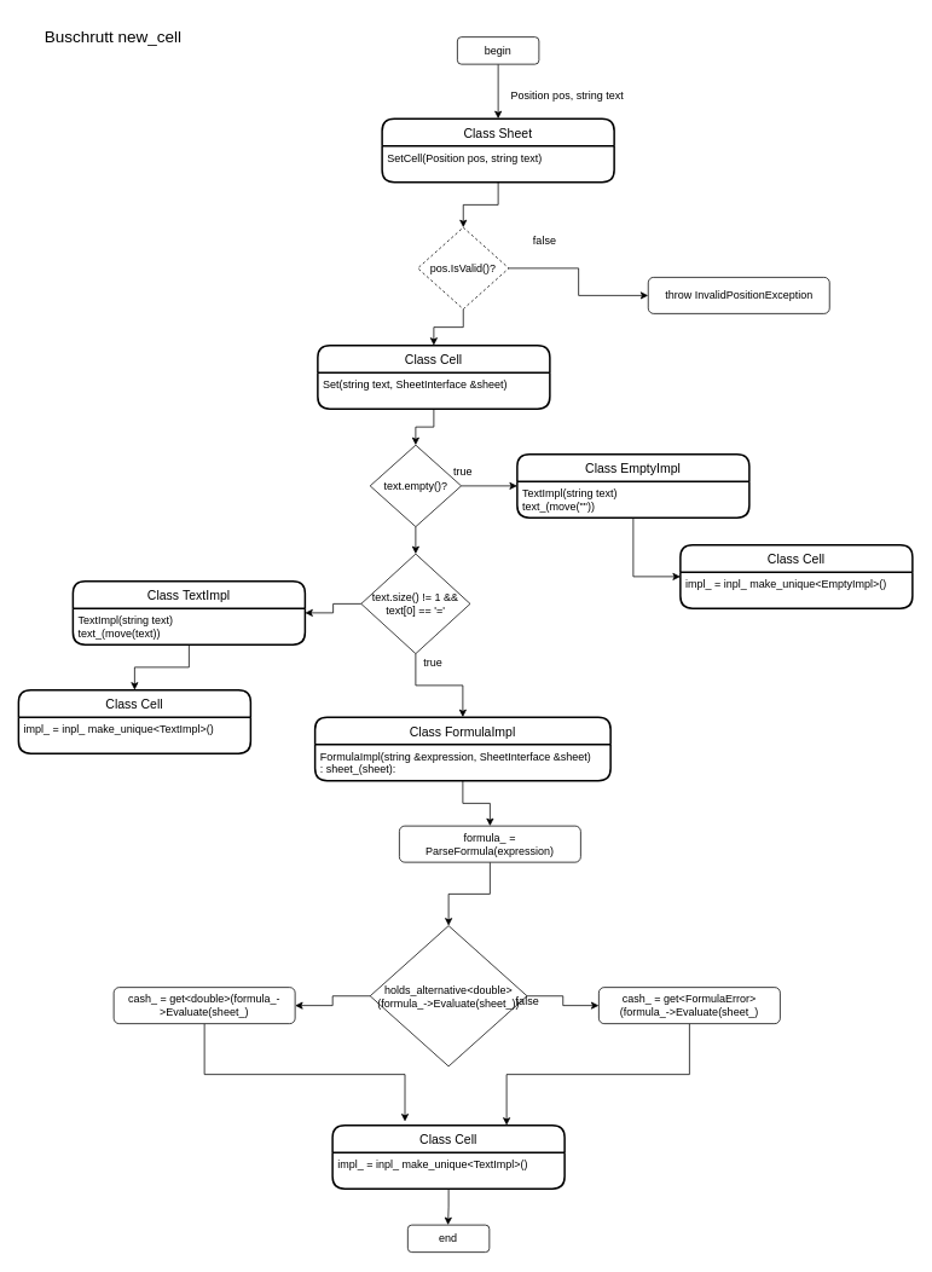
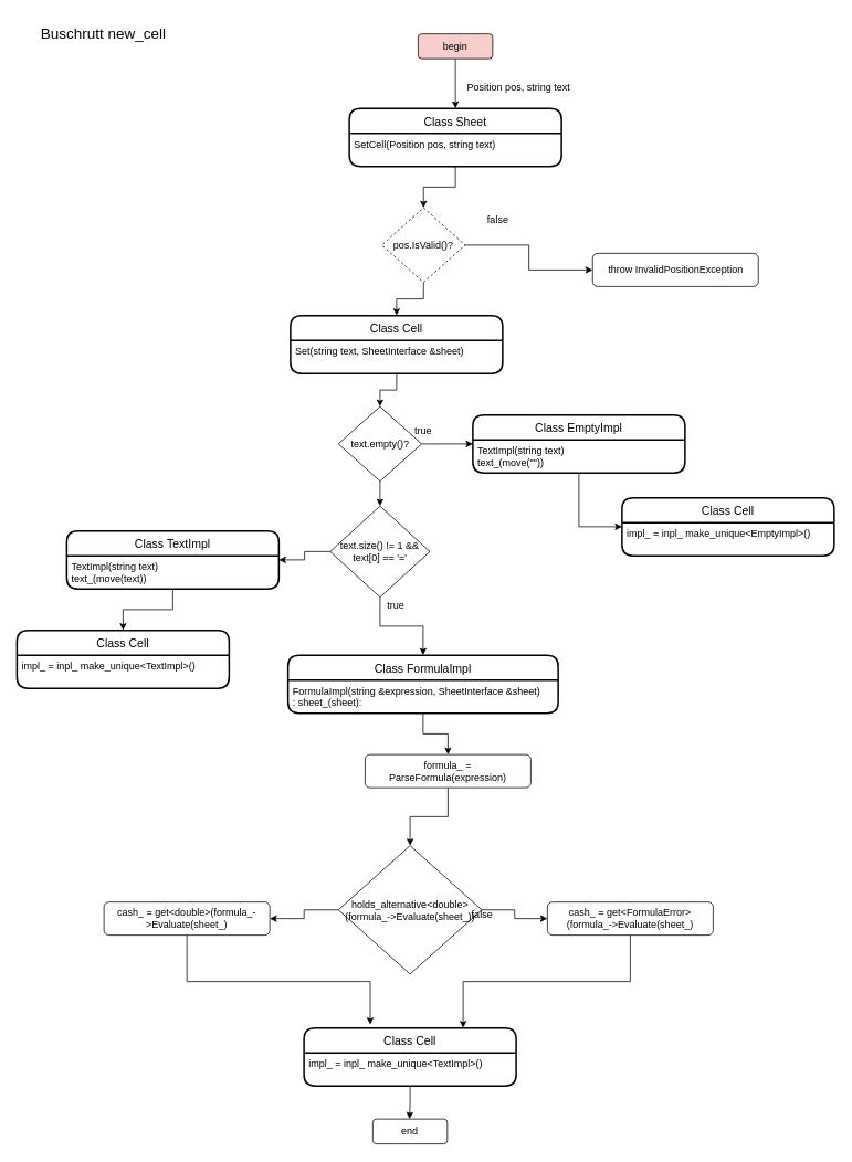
  <mxCell id="0" />
  <mxCell id="1" parent="0" />
  <mxCell id="2" value="Class Sheet" style="swimlane;childLayout=stackLayout;horizontal=1;startSize=30;horizontalStack=0;rounded=1;fontSize=14;fontStyle=0;strokeWidth=2;resizeParent=0;resizeLast=1;shadow=0;dashed=0;align=center;" vertex="1" parent="1"><mxGeometry x="421" y="130" width="256" height="70" as="geometry" /></mxCell>
  <mxCell id="3" value="SetCell(Position pos, string text)" style="align=left;strokeColor=none;fillColor=none;spacingLeft=4;fontSize=12;verticalAlign=top;resizable=0;rotatable=0;part=1;" vertex="1" parent="2"><mxGeometry y="30" width="256" height="40" as="geometry" /></mxCell>
  <mxCell id="4" style="edgeStyle=orthogonalEdgeStyle;rounded=0;orthogonalLoop=1;jettySize=auto;html=1;exitX=0.5;exitY=1;exitDx=0;exitDy=0;entryX=0.75;entryY=0;entryDx=0;entryDy=0;fontSize=12;" edge="1" parent="1" source="5" target="48"><mxGeometry relative="1" as="geometry" /></mxCell>
  <mxCell id="5" value="cash_ = get&amp;lt;FormulaError&amp;gt;(formula_-&amp;gt;Evaluate(sheet_)" style="rounded=1;whiteSpace=wrap;html=1;" vertex="1" parent="1"><mxGeometry x="660" y="1088" width="200" height="40" as="geometry" /></mxCell>
  <mxCell id="6" style="edgeStyle=orthogonalEdgeStyle;rounded=0;orthogonalLoop=1;jettySize=auto;html=1;exitX=0.5;exitY=1;exitDx=0;exitDy=0;entryX=0.5;entryY=0;entryDx=0;entryDy=0;fontSize=12;" edge="1" parent="1" source="7" target="44"><mxGeometry relative="1" as="geometry" /></mxCell>
  <mxCell id="7" value="formula_ = ParseFormula(expression)" style="rounded=1;whiteSpace=wrap;html=1;" vertex="1" parent="1"><mxGeometry x="440" y="910" width="200" height="40" as="geometry" /></mxCell>
  <mxCell id="8" value="throw&amp;nbsp;InvalidPositionException" style="rounded=1;whiteSpace=wrap;html=1;" vertex="1" parent="1"><mxGeometry x="714.5" y="305" width="200" height="40" as="geometry" /></mxCell>
  <mxCell id="9" value="&lt;font style=&quot;font-size: 18px;&quot;&gt;Buschrutt new_cell&lt;/font&gt;" style="text;html=1;align=center;verticalAlign=middle;resizable=0;points=[];autosize=1;strokeColor=none;fillColor=none;" vertex="1" parent="1"><mxGeometry x="39" y="20" width="170" height="40" as="geometry" /></mxCell>
  <mxCell id="10" style="edgeStyle=orthogonalEdgeStyle;rounded=0;orthogonalLoop=1;jettySize=auto;html=1;exitX=0.5;exitY=1;exitDx=0;exitDy=0;entryX=0.5;entryY=0;entryDx=0;entryDy=0;fontSize=12;" edge="1" parent="1" source="11" target="2"><mxGeometry relative="1" as="geometry" /></mxCell>
- <mxCell id="11" value="begin" style="rounded=1;whiteSpace=wrap;html=1;" vertex="1" parent="1"><mxGeometry x="504" y="40" width="90" height="30" as="geometry" /></mxCell>
+ <mxCell id="11" value="begin" style="rounded=1;whiteSpace=wrap;html=1;fillColor=#f8cecc;" vertex="1" parent="1"><mxGeometry x="504" y="40" width="90" height="30" as="geometry" /></mxCell>
  <mxCell id="12" value="Position pos, string text" style="text;html=1;align=center;verticalAlign=middle;resizable=0;points=[];autosize=1;strokeColor=none;fillColor=none;fontSize=12;" vertex="1" parent="1"><mxGeometry x="549.5" y="90" width="150" height="30" as="geometry" /></mxCell>
  <mxCell id="13" style="edgeStyle=orthogonalEdgeStyle;rounded=0;orthogonalLoop=1;jettySize=auto;html=1;exitX=1;exitY=0.5;exitDx=0;exitDy=0;entryX=0;entryY=0.5;entryDx=0;entryDy=0;fontSize=12;" edge="1" parent="1" source="15" target="8"><mxGeometry relative="1" as="geometry" /></mxCell>
  <mxCell id="14" style="edgeStyle=orthogonalEdgeStyle;rounded=0;orthogonalLoop=1;jettySize=auto;html=1;exitX=0.5;exitY=1;exitDx=0;exitDy=0;entryX=0.5;entryY=0;entryDx=0;entryDy=0;fontSize=12;" edge="1" parent="1" source="15" target="18"><mxGeometry relative="1" as="geometry" /></mxCell>
  <mxCell id="15" value="pos.IsValid()?" style="rhombus;whiteSpace=wrap;html=1;dashed=1;" vertex="1" parent="1"><mxGeometry x="460.25" y="250" width="100.5" height="90" as="geometry" /></mxCell>
  <mxCell id="16" value="false" style="text;html=1;align=center;verticalAlign=middle;resizable=0;points=[];autosize=1;strokeColor=none;fillColor=none;fontSize=12;" vertex="1" parent="1"><mxGeometry x="575" y="250" width="50" height="30" as="geometry" /></mxCell>
  <mxCell id="17" style="edgeStyle=orthogonalEdgeStyle;rounded=0;orthogonalLoop=1;jettySize=auto;html=1;exitX=0.5;exitY=1;exitDx=0;exitDy=0;entryX=0.5;entryY=0;entryDx=0;entryDy=0;fontSize=12;" edge="1" parent="1" source="3" target="15"><mxGeometry relative="1" as="geometry" /></mxCell>
  <mxCell id="18" value="Class Cell" style="swimlane;childLayout=stackLayout;horizontal=1;startSize=30;horizontalStack=0;rounded=1;fontSize=14;fontStyle=0;strokeWidth=2;resizeParent=0;resizeLast=1;shadow=0;dashed=0;align=center;" vertex="1" parent="1"><mxGeometry x="350" y="380" width="256" height="70" as="geometry" /></mxCell>
  <mxCell id="19" value="Set(string text, SheetInterface &amp;sheet)" style="align=left;strokeColor=none;fillColor=none;spacingLeft=4;fontSize=12;verticalAlign=top;resizable=0;rotatable=0;part=1;" vertex="1" parent="18"><mxGeometry y="30" width="256" height="40" as="geometry" /></mxCell>
  <mxCell id="20" style="edgeStyle=orthogonalEdgeStyle;rounded=0;orthogonalLoop=1;jettySize=auto;html=1;exitX=1;exitY=0.5;exitDx=0;exitDy=0;entryX=0;entryY=0.5;entryDx=0;entryDy=0;fontSize=12;" edge="1" parent="1" source="22" target="24"><mxGeometry relative="1" as="geometry" /></mxCell>
  <mxCell id="21" style="edgeStyle=orthogonalEdgeStyle;rounded=0;orthogonalLoop=1;jettySize=auto;html=1;exitX=0.5;exitY=1;exitDx=0;exitDy=0;entryX=0.5;entryY=0;entryDx=0;entryDy=0;fontSize=12;" edge="1" parent="1" source="22" target="32"><mxGeometry relative="1" as="geometry" /></mxCell>
  <mxCell id="22" value="text.empty()&lt;span style=&quot;background-color: initial;&quot;&gt;?&lt;/span&gt;" style="rhombus;whiteSpace=wrap;html=1;" vertex="1" parent="1"><mxGeometry x="407.75" y="490" width="100.5" height="90" as="geometry" /></mxCell>
  <mxCell id="23" style="edgeStyle=orthogonalEdgeStyle;rounded=0;orthogonalLoop=1;jettySize=auto;html=1;exitX=0.5;exitY=1;exitDx=0;exitDy=0;entryX=0.5;entryY=0;entryDx=0;entryDy=0;fontSize=12;" edge="1" parent="1" source="19" target="22"><mxGeometry relative="1" as="geometry" /></mxCell>
  <mxCell id="24" value="Class EmptyImpl" style="swimlane;childLayout=stackLayout;horizontal=1;startSize=30;horizontalStack=0;rounded=1;fontSize=14;fontStyle=0;strokeWidth=2;resizeParent=0;resizeLast=1;shadow=0;dashed=0;align=center;" vertex="1" parent="1"><mxGeometry x="570" y="500" width="256" height="70" as="geometry" /></mxCell>
  <mxCell id="25" value="TextImpl(string text) &#10;text_(move(&quot;&quot;))" style="align=left;strokeColor=none;fillColor=none;spacingLeft=4;fontSize=12;verticalAlign=top;resizable=0;rotatable=0;part=1;" vertex="1" parent="24"><mxGeometry y="30" width="256" height="40" as="geometry" /></mxCell>
  <mxCell id="26" value="Class Cell" style="swimlane;childLayout=stackLayout;horizontal=1;startSize=30;horizontalStack=0;rounded=1;fontSize=14;fontStyle=0;strokeWidth=2;resizeParent=0;resizeLast=1;shadow=0;dashed=0;align=center;" vertex="1" parent="1"><mxGeometry x="750" y="600" width="256" height="70" as="geometry" /></mxCell>
  <mxCell id="27" value="impl_ = inpl_ make_unique&lt;EmptyImpl&gt;()" style="align=left;strokeColor=none;fillColor=none;spacingLeft=4;fontSize=12;verticalAlign=top;resizable=0;rotatable=0;part=1;" vertex="1" parent="26"><mxGeometry y="30" width="256" height="40" as="geometry" /></mxCell>
  <mxCell id="28" style="edgeStyle=orthogonalEdgeStyle;rounded=0;orthogonalLoop=1;jettySize=auto;html=1;exitX=0.5;exitY=1;exitDx=0;exitDy=0;entryX=0;entryY=0.5;entryDx=0;entryDy=0;fontSize=12;" edge="1" parent="1" source="25" target="26"><mxGeometry relative="1" as="geometry" /></mxCell>
  <mxCell id="29" value="true" style="text;html=1;align=center;verticalAlign=middle;resizable=0;points=[];autosize=1;strokeColor=none;fillColor=none;fontSize=12;" vertex="1" parent="1"><mxGeometry x="490" y="505" width="40" height="30" as="geometry" /></mxCell>
  <mxCell id="30" style="edgeStyle=orthogonalEdgeStyle;rounded=0;orthogonalLoop=1;jettySize=auto;html=1;exitX=0.5;exitY=1;exitDx=0;exitDy=0;fontSize=12;entryX=0.5;entryY=0;entryDx=0;entryDy=0;" edge="1" parent="1" source="32" target="39"><mxGeometry relative="1" as="geometry"><mxPoint x="430" y="790" as="targetPoint" /></mxGeometry></mxCell>
  <mxCell id="31" style="edgeStyle=orthogonalEdgeStyle;rounded=0;orthogonalLoop=1;jettySize=auto;html=1;exitX=0;exitY=0.5;exitDx=0;exitDy=0;entryX=1;entryY=0.5;entryDx=0;entryDy=0;fontSize=12;" edge="1" parent="1" source="32" target="34"><mxGeometry relative="1" as="geometry" /></mxCell>
  <mxCell id="32" value="text.size() != 1 &amp;amp;&amp;amp; text[0] == '='" style="rhombus;whiteSpace=wrap;html=1;" vertex="1" parent="1"><mxGeometry x="397.88" y="610" width="120.25" height="110" as="geometry" /></mxCell>
  <mxCell id="33" value="true" style="text;html=1;align=center;verticalAlign=middle;resizable=0;points=[];autosize=1;strokeColor=none;fillColor=none;fontSize=12;" vertex="1" parent="1"><mxGeometry x="457" y="715" width="40" height="30" as="geometry" /></mxCell>
  <mxCell id="34" value="Class TextImpl" style="swimlane;childLayout=stackLayout;horizontal=1;startSize=30;horizontalStack=0;rounded=1;fontSize=14;fontStyle=0;strokeWidth=2;resizeParent=0;resizeLast=1;shadow=0;dashed=0;align=center;" vertex="1" parent="1"><mxGeometry x="80" y="640" width="256" height="70" as="geometry" /></mxCell>
  <mxCell id="35" value="TextImpl(string text) &#10;text_(move(text))" style="align=left;strokeColor=none;fillColor=none;spacingLeft=4;fontSize=12;verticalAlign=top;resizable=0;rotatable=0;part=1;" vertex="1" parent="34"><mxGeometry y="30" width="256" height="40" as="geometry" /></mxCell>
  <mxCell id="36" value="Class Cell" style="swimlane;childLayout=stackLayout;horizontal=1;startSize=30;horizontalStack=0;rounded=1;fontSize=14;fontStyle=0;strokeWidth=2;resizeParent=0;resizeLast=1;shadow=0;dashed=0;align=center;" vertex="1" parent="1"><mxGeometry x="20" y="760" width="256" height="70" as="geometry" /></mxCell>
  <mxCell id="37" value="impl_ = inpl_ make_unique&lt;TextImpl&gt;()" style="align=left;strokeColor=none;fillColor=none;spacingLeft=4;fontSize=12;verticalAlign=top;resizable=0;rotatable=0;part=1;" vertex="1" parent="36"><mxGeometry y="30" width="256" height="40" as="geometry" /></mxCell>
  <mxCell id="38" style="edgeStyle=orthogonalEdgeStyle;rounded=0;orthogonalLoop=1;jettySize=auto;html=1;exitX=0.5;exitY=1;exitDx=0;exitDy=0;entryX=0.5;entryY=0;entryDx=0;entryDy=0;fontSize=12;" edge="1" parent="1" source="35" target="36"><mxGeometry relative="1" as="geometry" /></mxCell>
  <mxCell id="39" value="Class FormulaImpl" style="swimlane;childLayout=stackLayout;horizontal=1;startSize=30;horizontalStack=0;rounded=1;fontSize=14;fontStyle=0;strokeWidth=2;resizeParent=0;resizeLast=1;shadow=0;dashed=0;align=center;" vertex="1" parent="1"><mxGeometry x="347" y="790" width="326" height="70" as="geometry" /></mxCell>
  <mxCell id="40" value="FormulaImpl(string &amp;expression, SheetInterface &amp;sheet)&#10;: sheet_(sheet): " style="align=left;strokeColor=none;fillColor=none;spacingLeft=4;fontSize=12;verticalAlign=top;resizable=0;rotatable=0;part=1;" vertex="1" parent="39"><mxGeometry y="30" width="326" height="40" as="geometry" /></mxCell>
  <mxCell id="41" style="edgeStyle=orthogonalEdgeStyle;rounded=0;orthogonalLoop=1;jettySize=auto;html=1;exitX=0.5;exitY=1;exitDx=0;exitDy=0;entryX=0.5;entryY=0;entryDx=0;entryDy=0;fontSize=12;" edge="1" parent="1" source="40" target="7"><mxGeometry relative="1" as="geometry" /></mxCell>
  <mxCell id="42" style="edgeStyle=orthogonalEdgeStyle;rounded=0;orthogonalLoop=1;jettySize=auto;html=1;exitX=1;exitY=0.5;exitDx=0;exitDy=0;entryX=0;entryY=0.5;entryDx=0;entryDy=0;fontSize=12;" edge="1" parent="1" source="44" target="5"><mxGeometry relative="1" as="geometry" /></mxCell>
  <mxCell id="43" style="edgeStyle=orthogonalEdgeStyle;rounded=0;orthogonalLoop=1;jettySize=auto;html=1;exitX=0;exitY=0.5;exitDx=0;exitDy=0;entryX=1;entryY=0.5;entryDx=0;entryDy=0;fontSize=12;" edge="1" parent="1" source="44" target="47"><mxGeometry relative="1" as="geometry" /></mxCell>
  <mxCell id="44" value="holds_alternative&amp;lt;double&amp;gt;(formula_-&amp;gt;Evaluate(sheet_))" style="rhombus;whiteSpace=wrap;html=1;" vertex="1" parent="1"><mxGeometry x="407.75" y="1020" width="173.12" height="155" as="geometry" /></mxCell>
  <mxCell id="45" value="false" style="text;html=1;align=center;verticalAlign=middle;resizable=0;points=[];autosize=1;strokeColor=none;fillColor=none;fontSize=12;" vertex="1" parent="1"><mxGeometry x="556" y="1088" width="50" height="30" as="geometry" /></mxCell>
  <mxCell id="46" style="edgeStyle=orthogonalEdgeStyle;rounded=0;orthogonalLoop=1;jettySize=auto;html=1;exitX=0.5;exitY=1;exitDx=0;exitDy=0;entryX=0.312;entryY=-0.059;entryDx=0;entryDy=0;entryPerimeter=0;fontSize=12;" edge="1" parent="1" source="47" target="48"><mxGeometry relative="1" as="geometry" /></mxCell>
  <mxCell id="47" value="cash_ = get&amp;lt;double&amp;gt;(formula_-&amp;gt;Evaluate(sheet_)" style="rounded=1;whiteSpace=wrap;html=1;" vertex="1" parent="1"><mxGeometry x="125" y="1088" width="200" height="40" as="geometry" /></mxCell>
  <mxCell id="48" value="Class Cell" style="swimlane;childLayout=stackLayout;horizontal=1;startSize=30;horizontalStack=0;rounded=1;fontSize=14;fontStyle=0;strokeWidth=2;resizeParent=0;resizeLast=1;shadow=0;dashed=0;align=center;" vertex="1" parent="1"><mxGeometry x="366.31" y="1240" width="256" height="70" as="geometry" /></mxCell>
  <mxCell id="49" value="impl_ = inpl_ make_unique&lt;TextImpl&gt;()" style="align=left;strokeColor=none;fillColor=none;spacingLeft=4;fontSize=12;verticalAlign=top;resizable=0;rotatable=0;part=1;" vertex="1" parent="48"><mxGeometry y="30" width="256" height="40" as="geometry" /></mxCell>
  <mxCell id="50" style="edgeStyle=orthogonalEdgeStyle;rounded=0;orthogonalLoop=1;jettySize=auto;html=1;exitX=0.5;exitY=1;exitDx=0;exitDy=0;fontSize=12;" edge="1" parent="1" source="49"><mxGeometry relative="1" as="geometry"><mxPoint x="493.667" y="1350" as="targetPoint" /></mxGeometry></mxCell>
  <mxCell id="51" value="end" style="rounded=1;whiteSpace=wrap;html=1;" vertex="1" parent="1"><mxGeometry x="449.31" y="1350" width="90" height="30" as="geometry" /></mxCell>
